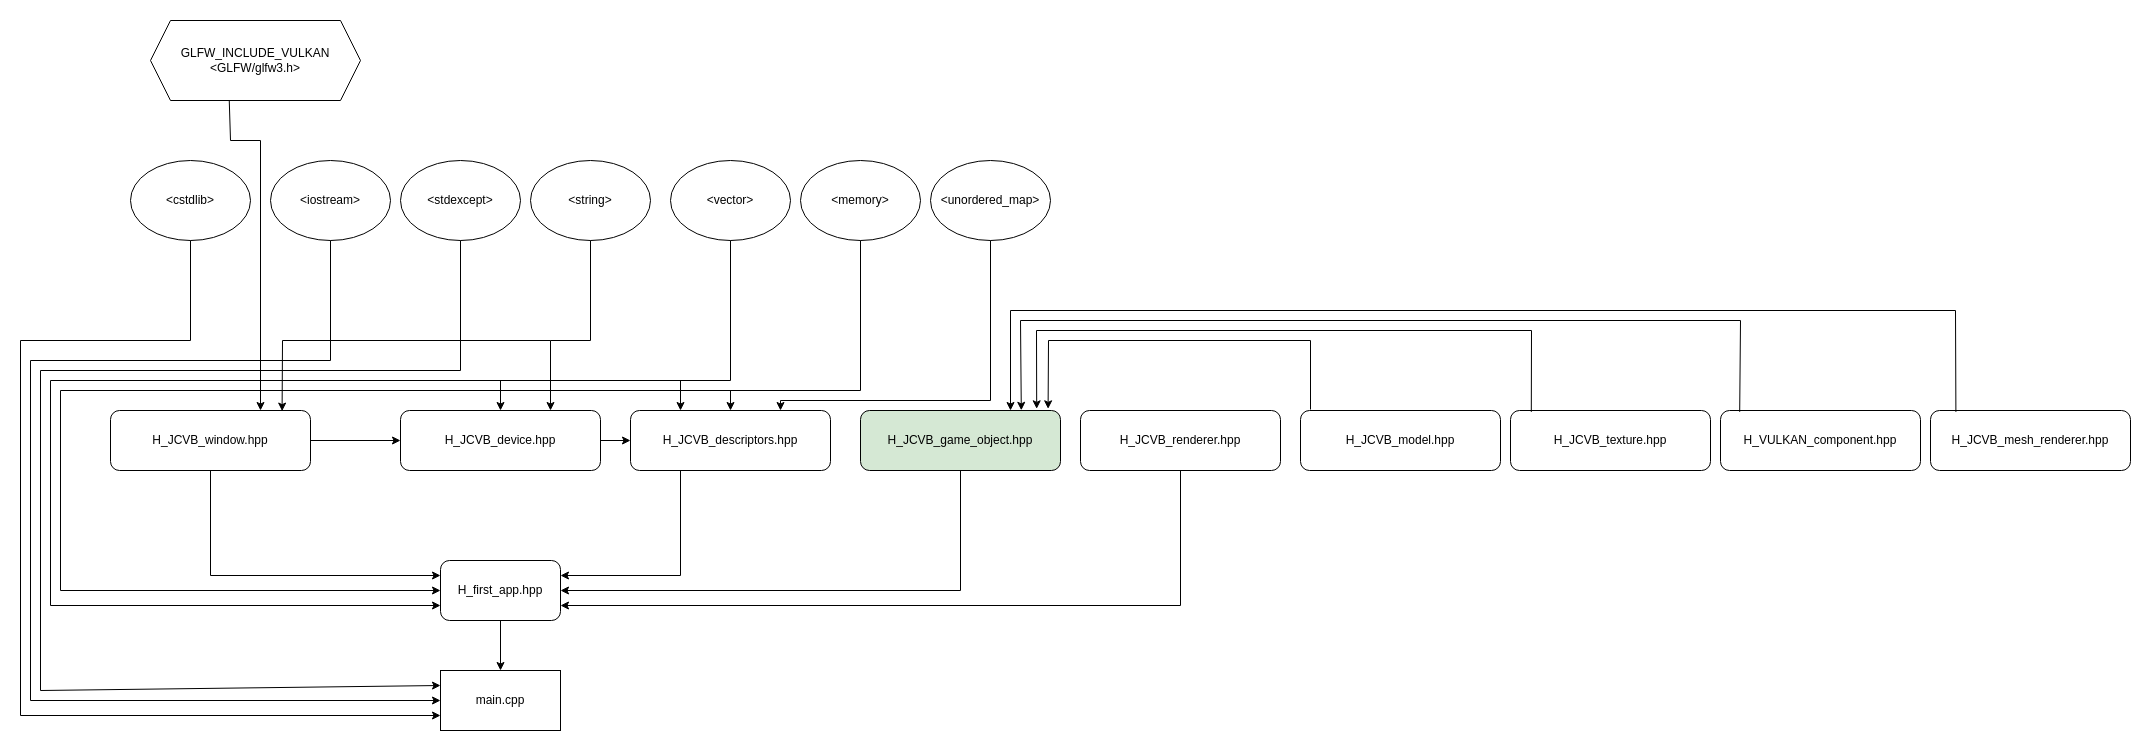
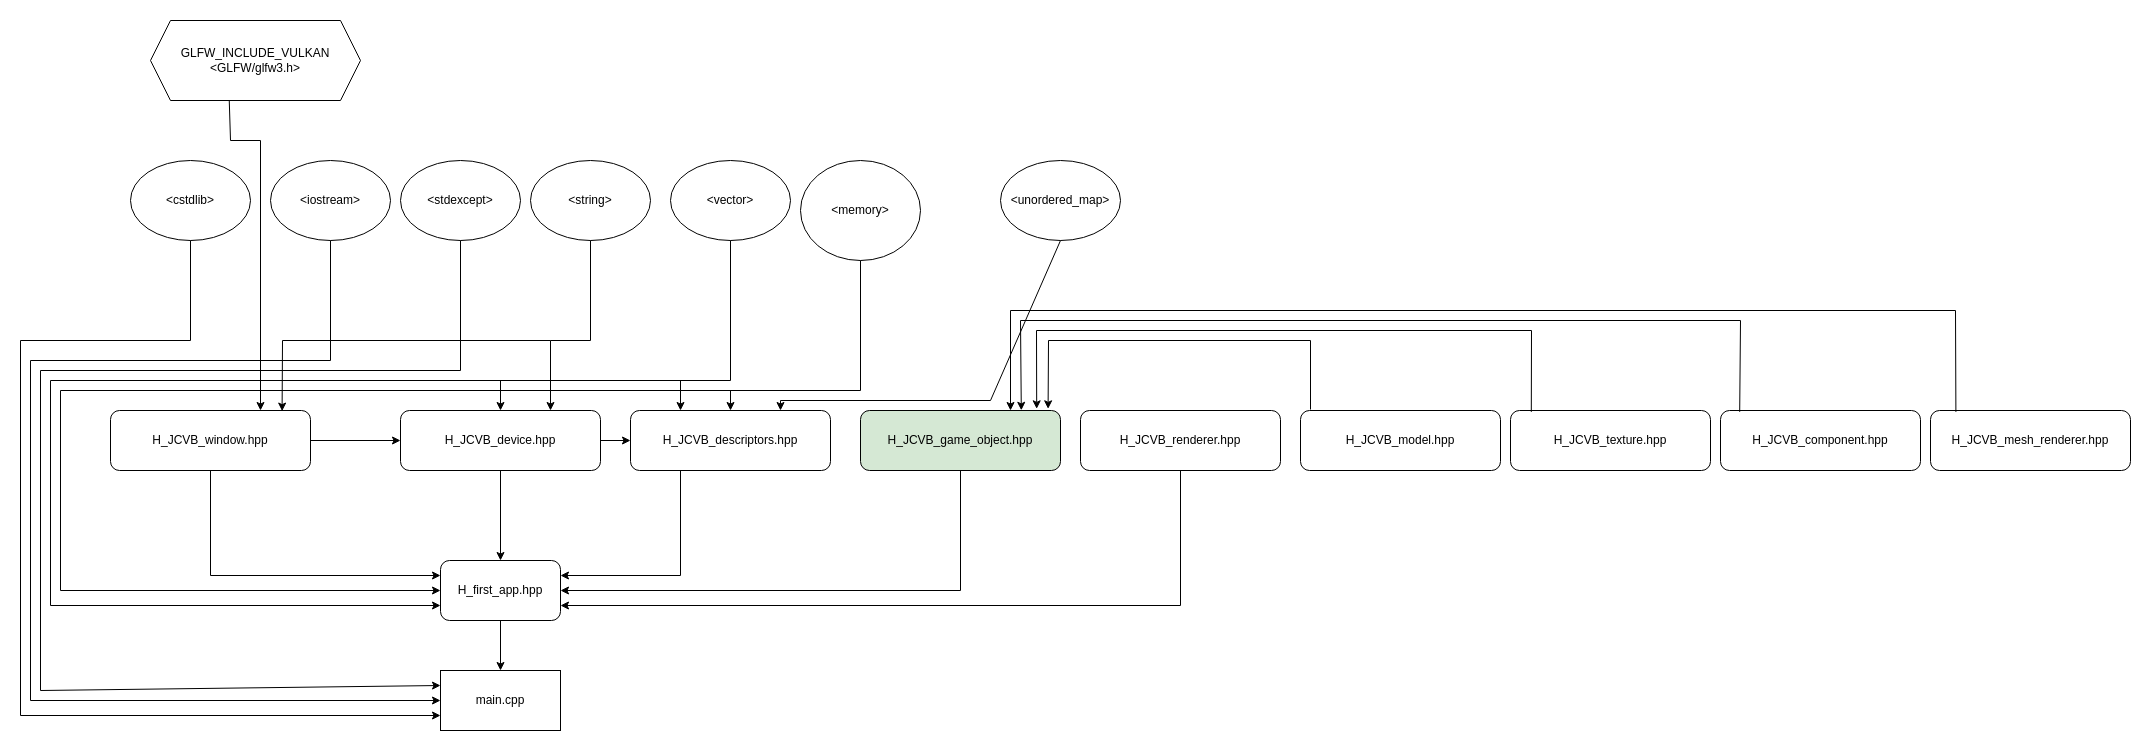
  <mxCell id="0" />
  <mxCell id="1" parent="0" />
  <mxCell id="2" value="main.cpp" style="rounded=0;whiteSpace=wrap;html=1;" vertex="1" parent="1"><mxGeometry x="440" y="670" width="120" height="60" as="geometry" /></mxCell>
  <mxCell id="3" value="&amp;lt;cstdlib&amp;gt;" style="ellipse;whiteSpace=wrap;html=1;" vertex="1" parent="1"><mxGeometry x="130" y="160" width="120" height="80" as="geometry" /></mxCell>
  <mxCell id="4" value="H_first_app.hpp" style="rounded=1;whiteSpace=wrap;html=1;" vertex="1" parent="1"><mxGeometry x="440" y="560" width="120" height="60" as="geometry" /></mxCell>
  <mxCell id="5" value="&amp;lt;iostream&amp;gt;" style="ellipse;whiteSpace=wrap;html=1;" vertex="1" parent="1"><mxGeometry x="270" y="160" width="120" height="80" as="geometry" /></mxCell>
  <mxCell id="6" value="&amp;lt;stdexcept&amp;gt;" style="ellipse;whiteSpace=wrap;html=1;" vertex="1" parent="1"><mxGeometry x="400" y="160" width="120" height="80" as="geometry" /></mxCell>
  <mxCell id="7" value="H_JCVB_descriptors.hpp" style="rounded=1;whiteSpace=wrap;html=1;" vertex="1" parent="1"><mxGeometry x="630" y="410" width="200" height="60" as="geometry" /></mxCell>
  <mxCell id="8" value="H_JCVB_device.hpp" style="rounded=1;whiteSpace=wrap;html=1;" vertex="1" parent="1"><mxGeometry x="400" y="410" width="200" height="60" as="geometry" /></mxCell>
  <mxCell id="9" value="H_JCVB_game_object.hpp" style="rounded=1;whiteSpace=wrap;html=1;fillColor=#d5e8d4;" vertex="1" parent="1"><mxGeometry x="860" y="410" width="200" height="60" as="geometry" /></mxCell>
  <mxCell id="10" value="H_JCVB_renderer.hpp" style="rounded=1;whiteSpace=wrap;html=1;" vertex="1" parent="1"><mxGeometry x="1080" y="410" width="200" height="60" as="geometry" /></mxCell>
  <mxCell id="11" value="H_JCVB_window.hpp" style="rounded=1;whiteSpace=wrap;html=1;" vertex="1" parent="1"><mxGeometry x="110" y="410" width="200" height="60" as="geometry" /></mxCell>
- <mxCell id="12" value="&amp;lt;memory&amp;gt;" style="ellipse;whiteSpace=wrap;html=1;" vertex="1" parent="1"><mxGeometry x="800" y="160" width="120" height="80" as="geometry" /></mxCell>
+ <mxCell id="12" value="&amp;lt;memory&amp;gt;" style="ellipse;whiteSpace=wrap;html=1;" vertex="1" parent="1"><mxGeometry x="800" y="160" width="120" height="100" as="geometry" /></mxCell>
  <mxCell id="13" value="&amp;lt;vector&amp;gt;" style="ellipse;whiteSpace=wrap;html=1;" vertex="1" parent="1"><mxGeometry x="670" y="160" width="120" height="80" as="geometry" /></mxCell>
  <mxCell id="14" value="" style="endArrow=classic;html=1;rounded=0;exitX=0.5;exitY=1;exitDx=0;exitDy=0;entryX=0.5;entryY=0;entryDx=0;entryDy=0;" edge="1" parent="1" source="4" target="2"><mxGeometry width="50" height="50" relative="1" as="geometry"><mxPoint x="580" y="640" as="sourcePoint" /><mxPoint x="630" y="590" as="targetPoint" /></mxGeometry></mxCell>
+ <mxCell id="15" value="" style="endArrow=classic;html=1;rounded=0;exitX=0.5;exitY=1;exitDx=0;exitDy=0;" edge="1" parent="1" source="8" target="4"><mxGeometry width="50" height="50" relative="1" as="geometry"><mxPoint x="470" y="540" as="sourcePoint" /><mxPoint x="520" y="490" as="targetPoint" /></mxGeometry></mxCell>
  <mxCell id="16" value="" style="endArrow=classic;html=1;rounded=0;exitX=0.5;exitY=1;exitDx=0;exitDy=0;entryX=0;entryY=0.25;entryDx=0;entryDy=0;" edge="1" parent="1" source="11" target="4"><mxGeometry width="50" height="50" relative="1" as="geometry"><mxPoint x="300" y="560" as="sourcePoint" /><mxPoint x="350" y="510" as="targetPoint" /><Array as="points"><mxPoint x="210" y="575" /></Array></mxGeometry></mxCell>
  <mxCell id="17" value="" style="endArrow=classic;html=1;rounded=0;exitX=0.25;exitY=1;exitDx=0;exitDy=0;entryX=1;entryY=0.25;entryDx=0;entryDy=0;" edge="1" parent="1" source="7" target="4"><mxGeometry width="50" height="50" relative="1" as="geometry"><mxPoint x="640" y="550" as="sourcePoint" /><mxPoint x="690" y="500" as="targetPoint" /><Array as="points"><mxPoint x="680" y="575" /></Array></mxGeometry></mxCell>
  <mxCell id="18" value="" style="endArrow=classic;html=1;rounded=0;exitX=0.5;exitY=1;exitDx=0;exitDy=0;entryX=1;entryY=0.5;entryDx=0;entryDy=0;" edge="1" parent="1" source="9" target="4"><mxGeometry width="50" height="50" relative="1" as="geometry"><mxPoint x="800" y="580" as="sourcePoint" /><mxPoint x="850" y="530" as="targetPoint" /><Array as="points"><mxPoint x="960" y="590" /></Array></mxGeometry></mxCell>
  <mxCell id="19" value="" style="endArrow=classic;html=1;rounded=0;exitX=0.5;exitY=1;exitDx=0;exitDy=0;entryX=1;entryY=0.75;entryDx=0;entryDy=0;" edge="1" parent="1" source="10" target="4"><mxGeometry width="50" height="50" relative="1" as="geometry"><mxPoint x="1170" y="590" as="sourcePoint" /><mxPoint x="1220" y="540" as="targetPoint" /><Array as="points"><mxPoint x="1180" y="605" /></Array></mxGeometry></mxCell>
  <mxCell id="20" value="" style="endArrow=classic;html=1;rounded=0;exitX=0.5;exitY=1;exitDx=0;exitDy=0;entryX=0;entryY=0.75;entryDx=0;entryDy=0;" edge="1" parent="1" source="3" target="2"><mxGeometry width="50" height="50" relative="1" as="geometry"><mxPoint x="330" y="410" as="sourcePoint" /><mxPoint y="560" as="targetPoint" x="340" /><Array as="points"><mxPoint x="190" y="340" /><mxPoint x="20" y="340" /><mxPoint x="20" y="715" /></Array></mxGeometry></mxCell>
  <mxCell id="21" value="" style="endArrow=classic;html=1;rounded=0;exitX=0.5;exitY=1;exitDx=0;exitDy=0;entryX=0;entryY=0.5;entryDx=0;entryDy=0;" edge="1" parent="1" source="5" target="2"><mxGeometry width="50" height="50" relative="1" as="geometry"><mxPoint x="480" y="370" as="sourcePoint" /><mxPoint x="350" y="560" as="targetPoint" /><Array as="points"><mxPoint x="330" y="360" /><mxPoint x="30" y="360" /><mxPoint x="30" y="700" /></Array></mxGeometry></mxCell>
  <mxCell id="22" value="" style="endArrow=classic;html=1;rounded=0;entryX=0;entryY=0.25;entryDx=0;entryDy=0;exitX=0.5;exitY=1;exitDx=0;exitDy=0;" edge="1" parent="1" source="6" target="2"><mxGeometry width="50" height="50" relative="1" as="geometry"><mxPoint x="596.122" y="309.996" as="sourcePoint" /><mxPoint x="380" y="570.08" as="targetPoint" /><Array as="points"><mxPoint x="460" y="370" /><mxPoint x="40" y="370" /><mxPoint x="40" y="690" /></Array></mxGeometry></mxCell>
  <mxCell id="23" value="" style="endArrow=classic;html=1;rounded=0;exitX=0.5;exitY=1;exitDx=0;exitDy=0;entryX=0;entryY=0.75;entryDx=0;entryDy=0;" edge="1" parent="1" source="13" target="4"><mxGeometry width="50" height="50" relative="1" as="geometry"><mxPoint x="700" y="390" as="sourcePoint" /><mxPoint x="380" y="570" as="targetPoint" /><Array as="points"><mxPoint x="730" y="380" /><mxPoint x="50" y="380" /><mxPoint x="50" y="605" /></Array></mxGeometry></mxCell>
  <mxCell id="24" value="" style="endArrow=classic;html=1;rounded=0;exitX=0.5;exitY=1;exitDx=0;exitDy=0;entryX=0;entryY=0.5;entryDx=0;entryDy=0;" edge="1" parent="1" source="12" target="4"><mxGeometry width="50" height="50" relative="1" as="geometry"><mxPoint x="830" y="390" as="sourcePoint" /><mxPoint x="880" y="340" as="targetPoint" /><Array as="points"><mxPoint x="860" y="390" /><mxPoint x="60" y="390" /><mxPoint x="60" y="590" /></Array></mxGeometry></mxCell>
  <mxCell id="25" value="" style="endArrow=classic;html=1;rounded=0;exitX=1;exitY=0.5;exitDx=0;exitDy=0;entryX=0;entryY=0.5;entryDx=0;entryDy=0;" edge="1" parent="1" source="8" target="7"><mxGeometry width="50" height="50" relative="1" as="geometry"><mxPoint x="560" y="550" as="sourcePoint" /><mxPoint x="610" y="500" as="targetPoint" /></mxGeometry></mxCell>
  <mxCell id="26" value="" style="endArrow=classic;html=1;rounded=0;entryX=0.5;entryY=0;entryDx=0;entryDy=0;" edge="1" parent="1" target="7"><mxGeometry width="50" height="50" relative="1" as="geometry"><mxPoint x="730" y="390" as="sourcePoint" /><mxPoint x="800" y="340" as="targetPoint" /></mxGeometry></mxCell>
  <mxCell id="27" value="" style="endArrow=classic;html=1;rounded=0;entryX=0.25;entryY=0;entryDx=0;entryDy=0;" edge="1" parent="1" target="7"><mxGeometry width="50" height="50" relative="1" as="geometry"><mxPoint x="680" y="380" as="sourcePoint" /><mxPoint x="680" y="380" as="targetPoint" /></mxGeometry></mxCell>
- <mxCell id="28" value="&amp;lt;unordered_map&amp;gt;" style="ellipse;whiteSpace=wrap;html=1;" vertex="1" parent="1"><mxGeometry x="930" y="160" width="120" height="80" as="geometry" /></mxCell>
+ <mxCell id="28" value="&amp;lt;unordered_map&amp;gt;" style="ellipse;whiteSpace=wrap;html=1;" vertex="1" parent="1"><mxGeometry x="1000" y="160" width="120" height="80" as="geometry" /></mxCell>
  <mxCell id="29" value="" style="endArrow=classic;html=1;rounded=0;exitX=0.5;exitY=1;exitDx=0;exitDy=0;entryX=0.75;entryY=0;entryDx=0;entryDy=0;" edge="1" parent="1" source="28" target="7"><mxGeometry width="50" height="50" relative="1" as="geometry"><mxPoint x="940" y="380" as="sourcePoint" /><mxPoint x="990" y="330" as="targetPoint" /><Array as="points"><mxPoint x="990" y="400" /><mxPoint x="780" y="400" /></Array></mxGeometry></mxCell>
  <mxCell id="30" value="" style="endArrow=classic;html=1;rounded=0;exitX=1;exitY=0.5;exitDx=0;exitDy=0;entryX=0;entryY=0.5;entryDx=0;entryDy=0;" edge="1" parent="1" source="11" target="8"><mxGeometry width="50" height="50" relative="1" as="geometry"><mxPoint x="360" y="520" as="sourcePoint" /><mxPoint x="410" y="470" as="targetPoint" /></mxGeometry></mxCell>
  <mxCell id="31" value="&amp;lt;string&amp;gt;" style="ellipse;whiteSpace=wrap;html=1;" vertex="1" parent="1"><mxGeometry x="530" y="160" width="120" height="80" as="geometry" /></mxCell>
  <mxCell id="32" value="" style="endArrow=classic;html=1;rounded=0;exitX=0.5;exitY=1;exitDx=0;exitDy=0;entryX=0.75;entryY=0;entryDx=0;entryDy=0;" edge="1" parent="1" source="31" target="8"><mxGeometry width="50" height="50" relative="1" as="geometry"><mxPoint x="570" y="380" as="sourcePoint" /><mxPoint x="620" y="330" as="targetPoint" /><Array as="points"><mxPoint x="590" y="340" /><mxPoint x="550" y="340" /></Array></mxGeometry></mxCell>
  <mxCell id="33" value="" style="endArrow=classic;html=1;rounded=0;entryX=0.5;entryY=0;entryDx=0;entryDy=0;" edge="1" parent="1" target="8"><mxGeometry width="50" height="50" relative="1" as="geometry"><mxPoint x="500" y="380" as="sourcePoint" /><mxPoint x="430" y="510" as="targetPoint" /></mxGeometry></mxCell>
  <mxCell id="34" value="GLFW_INCLUDE_VULKAN&lt;br&gt;&amp;lt;GLFW/glfw3.h&amp;gt;" style="shape=hexagon;perimeter=hexagonPerimeter2;whiteSpace=wrap;html=1;fixedSize=1;" vertex="1" parent="1"><mxGeometry x="150" y="20" width="210" height="80" as="geometry" /></mxCell>
  <mxCell id="35" value="" style="endArrow=classic;html=1;rounded=0;exitX=0.375;exitY=1;exitDx=0;exitDy=0;entryX=0.75;entryY=0;entryDx=0;entryDy=0;" edge="1" parent="1" source="34" target="11"><mxGeometry width="50" height="50" relative="1" as="geometry"><mxPoint x="310" y="220" as="sourcePoint" /><mxPoint x="360" y="170" as="targetPoint" /><Array as="points"><mxPoint x="230" y="140" /><mxPoint x="260" y="140" /></Array></mxGeometry></mxCell>
  <mxCell id="36" value="" style="endArrow=classic;html=1;rounded=0;entryX=0.858;entryY=0.01;entryDx=0;entryDy=0;entryPerimeter=0;" edge="1" parent="1" target="11"><mxGeometry width="50" height="50" relative="1" as="geometry"><mxPoint x="550" y="340" as="sourcePoint" /><mxPoint x="280" y="340" as="targetPoint" /><Array as="points"><mxPoint x="282" y="340" /></Array></mxGeometry></mxCell>
  <mxCell id="37" value="H_JCVB_model.hpp" style="rounded=1;whiteSpace=wrap;html=1;" vertex="1" parent="1"><mxGeometry x="1300" y="410" width="200" height="60" as="geometry" /></mxCell>
  <mxCell id="38" value="H_JCVB_texture.hpp" style="rounded=1;whiteSpace=wrap;html=1;" vertex="1" parent="1"><mxGeometry x="1510" y="410" width="200" height="60" as="geometry" /></mxCell>
- <mxCell id="39" value="H_VULKAN_component.hpp" style="rounded=1;whiteSpace=wrap;html=1;" vertex="1" parent="1"><mxGeometry x="1720" y="410" width="200" height="60" as="geometry" /></mxCell>
+ <mxCell id="39" value="H_JCVB_component.hpp" style="rounded=1;whiteSpace=wrap;html=1;" vertex="1" parent="1"><mxGeometry x="1720" y="410" width="200" height="60" as="geometry" /></mxCell>
  <mxCell id="40" value="H_JCVB_mesh_renderer.hpp" style="rounded=1;whiteSpace=wrap;html=1;" vertex="1" parent="1"><mxGeometry x="1930" y="410" width="200" height="60" as="geometry" /></mxCell>
  <mxCell id="41" value="" style="endArrow=classic;html=1;rounded=0;entryX=0.938;entryY=-0.028;entryDx=0;entryDy=0;entryPerimeter=0;" edge="1" parent="1" target="9"><mxGeometry width="50" height="50" relative="1" as="geometry"><mxPoint x="1310" y="409" as="sourcePoint" /><mxPoint x="1050" y="409" as="targetPoint" /><Array as="points"><mxPoint x="1310" y="340" /><mxPoint x="1048" y="340" /></Array></mxGeometry></mxCell>
  <mxCell id="42" value="" style="endArrow=classic;html=1;rounded=0;exitX=0.104;exitY=0.023;exitDx=0;exitDy=0;exitPerimeter=0;entryX=0.881;entryY=-0.028;entryDx=0;entryDy=0;entryPerimeter=0;" edge="1" parent="1" source="38" target="9"><mxGeometry width="50" height="50" relative="1" as="geometry"><mxPoint x="1490" y="350" as="sourcePoint" /><mxPoint x="1540" y="300" as="targetPoint" /><Array as="points"><mxPoint x="1531" y="330" /><mxPoint x="1036" y="330" /></Array></mxGeometry></mxCell>
  <mxCell id="43" value="" style="endArrow=classic;html=1;rounded=0;exitX=0.096;exitY=0.023;exitDx=0;exitDy=0;exitPerimeter=0;entryX=0.804;entryY=-0.003;entryDx=0;entryDy=0;entryPerimeter=0;" edge="1" parent="1" source="39" target="9"><mxGeometry width="50" height="50" relative="1" as="geometry"><mxPoint x="1690" y="350" as="sourcePoint" /><mxPoint x="1740" y="300" as="targetPoint" /><Array as="points"><mxPoint x="1740" y="320" /><mxPoint x="1020" y="320" /></Array></mxGeometry></mxCell>
  <mxCell id="44" value="" style="endArrow=classic;html=1;rounded=0;exitX=0.127;exitY=0.023;exitDx=0;exitDy=0;exitPerimeter=0;entryX=0.75;entryY=0;entryDx=0;entryDy=0;" edge="1" parent="1" source="40" target="9"><mxGeometry width="50" height="50" relative="1" as="geometry"><mxPoint x="1970" y="360" as="sourcePoint" /><mxPoint x="2020" y="310" as="targetPoint" /><Array as="points"><mxPoint x="1955" y="310" /><mxPoint x="1010" y="310" /></Array></mxGeometry></mxCell>
